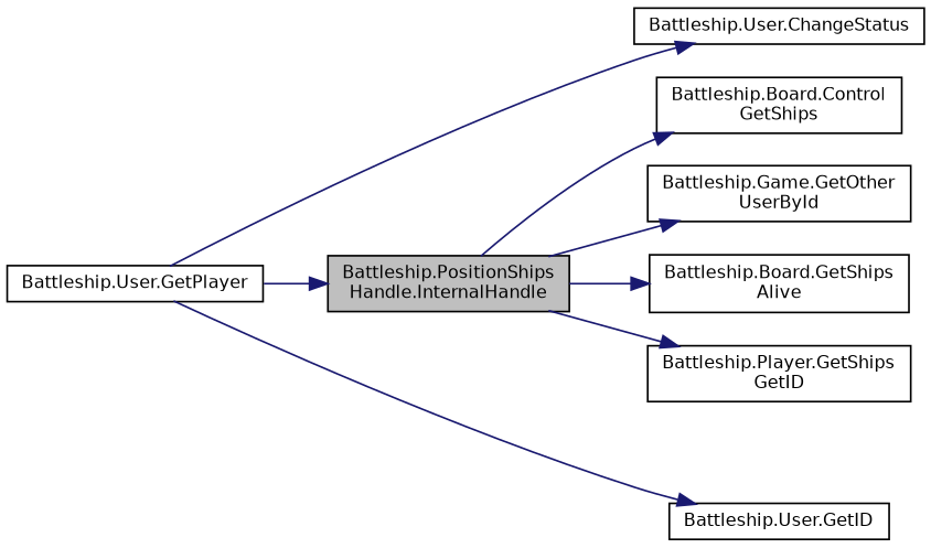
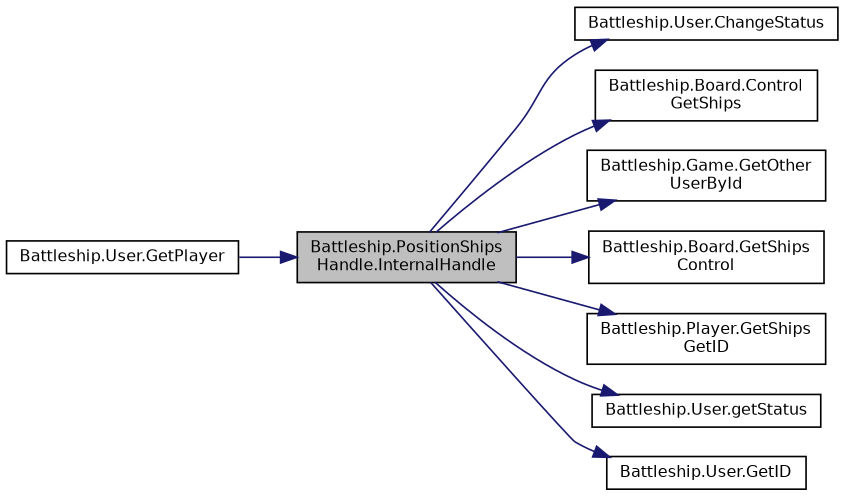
  digraph {
    rankdir=LR
    node [color=black fillcolor=white fontname=Helvetica fontsize=10 shape=record style=filled]
    edge [color=midnightblue fontname=Helvetica fontsize=10 labelfontname=Helvetica labelfontsize=10 style=solid]
    n1 [fillcolor=grey75 fontcolor=black height=0.2 label="Battleship.PositionShips\lHandle.InternalHandle" width=0.4]
    n2 [height=0.2 label="Battleship.User.ChangeStatus" width=0.4]
    n3 [height=0.2 label="Battleship.Board.Control\lGetShips" width=0.4]
    n4 [height=0.2 label="Battleship.User.GetID" width=0.4]
    n5 [height=0.2 label="Battleship.Game.GetOther\lUserById" width=0.4]
-   n6 [height=0.2 label="Battleship.Board.GetShips\lAlive" width=0.4]
+   n6 [height=0.2 label="Battleship.Board.GetShips\lControl" width=0.4]
    n7 [height=0.2 label="Battleship.Player.GetShips\lGetID" width=0.4]
+   n8 [height=0.2 label="Battleship.User.getStatus" width=0.4]
    n9 [height=0.2 label="Battleship.User.GetPlayer" width=0.4]
-   n9 -> n2
+   n1 -> n2
    n1 -> n3
-   n9 -> n4
+   n1 -> n4
    n1 -> n5
    n1 -> n6
    n1 -> n7
+   n1 -> n8
    n9 -> n1
  }
